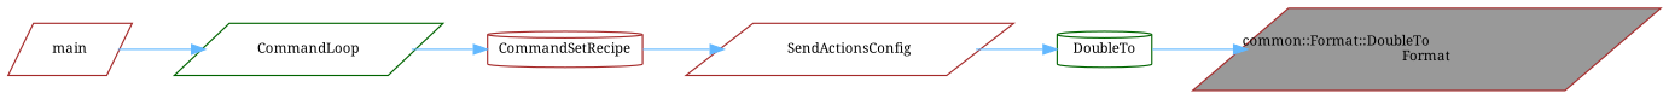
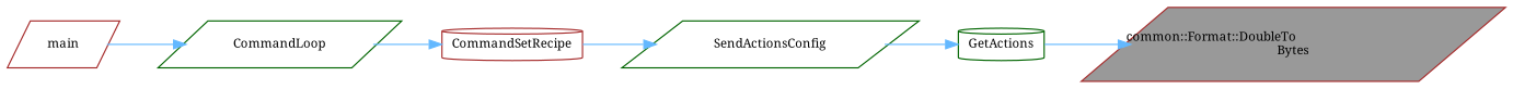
  digraph {
    fontname="Noto Serif"
    rankdir=RL
    node [color=brown fillcolor=white fontname="Noto Serif" fontsize=10 shape=parallelogram style=filled]
    edge [color=steelblue1 dir=back fontname="Noto Serif" fontsize=10 labelfontname=Helvetica labelfontsize=10 style=solid]
-   n1 [fillcolor=grey60 fontcolor=black height=0.2 label="common::Format::DoubleTo\lFormat" width=0.4]
-   n2 [color=darkgreen height=0.2 label=DoubleTo shape=cylinder width=0.4]
-   n3 [height=0.2 label=SendActionsConfig width=0.4]
+   n1 [fillcolor=grey60 fontcolor=black height=0.2 label="common::Format::DoubleTo\lBytes" width=0.4]
+   n2 [color=darkgreen height=0.2 label=GetActions shape=cylinder width=0.4]
+   n3 [color=darkgreen height=0.2 label=SendActionsConfig width=0.4]
    n4 [height=0.2 label=CommandSetRecipe shape=cylinder width=0.4]
    n5 [color=darkgreen height=0.2 label=CommandLoop width=0.4]
    n6 [height=0.2 label=main width=0.4]
    n1 -> n2
    n2 -> n3
    n3 -> n4
    n4 -> n5
    n5 -> n6
  }
